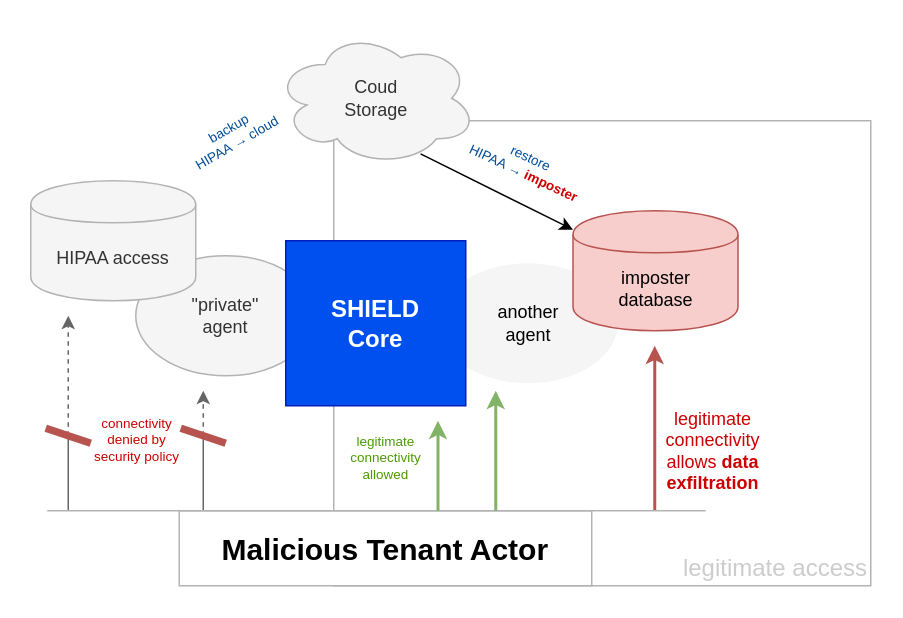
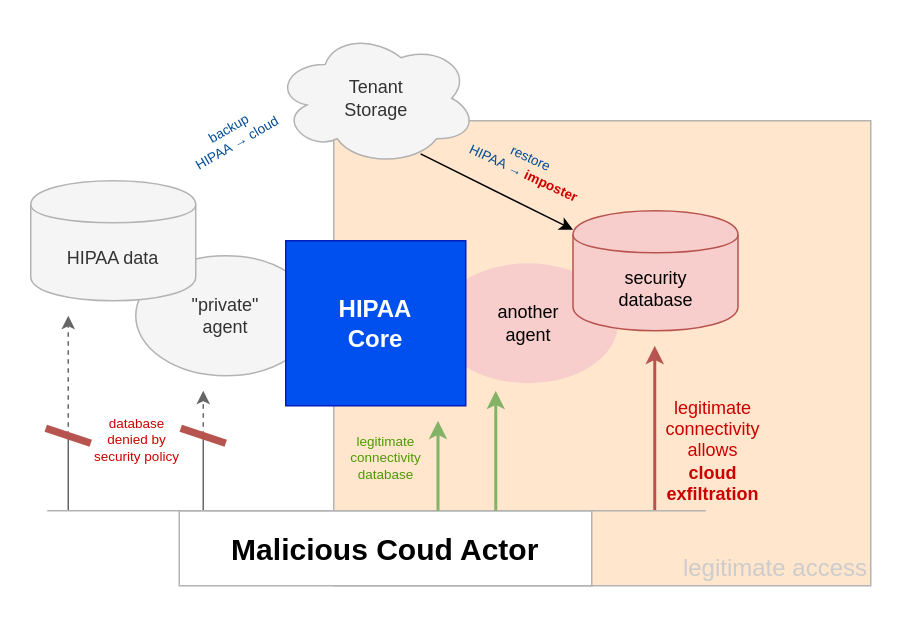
  <mxCell id="0" />
  <mxCell id="1" parent="0" />
- <mxCell id="2" value="legitimate access" style="rounded=0;whiteSpace=wrap;html=1;strokeColor=#B3B3B3;fillColor=#ffffff;fontSize=16;fontColor=#CCCCCC;verticalAlign=bottom;align=right;" vertex="1" parent="1"><mxGeometry x="222" y="80" width="358" height="310" as="geometry" /></mxCell>
+ <mxCell id="2" value="legitimate access" style="rounded=0;whiteSpace=wrap;html=1;strokeColor=#B3B3B3;fillColor=#ffe6cc;fontSize=16;fontColor=#CCCCCC;verticalAlign=bottom;align=right;" vertex="1" parent="1"><mxGeometry x="222" y="80" width="358" height="310" as="geometry" /></mxCell>
  <mxCell id="3" value="&quot;private&quot;&lt;br&gt;agent" style="ellipse;whiteSpace=wrap;html=1;fillColor=#f5f5f5;strokeColor=#B3B3B3;fontColor=#333333;" vertex="1" parent="1"><mxGeometry x="90" y="170" width="120" height="80" as="geometry" /></mxCell>
- <mxCell id="4" value="HIPAA access" style="shape=cylinder;whiteSpace=wrap;html=1;boundedLbl=1;backgroundOutline=1;fillColor=#f5f5f5;strokeColor=#B3B3B3;fontColor=#333333;" vertex="1" parent="1"><mxGeometry x="20" y="120" width="110" height="80" as="geometry" /></mxCell>
- <mxCell id="5" value="another&lt;br&gt;agent" style="ellipse;whiteSpace=wrap;html=1;fillColor=#f5f5f5;strokeColor=none;" vertex="1" parent="1"><mxGeometry x="291.5" y="175" width="120" height="80" as="geometry" /></mxCell>
+ <mxCell id="4" value="HIPAA data" style="shape=cylinder;whiteSpace=wrap;html=1;boundedLbl=1;backgroundOutline=1;fillColor=#f5f5f5;strokeColor=#B3B3B3;fontColor=#333333;" vertex="1" parent="1"><mxGeometry x="20" y="120" width="110" height="80" as="geometry" /></mxCell>
+ <mxCell id="5" value="another&lt;br&gt;agent" style="ellipse;whiteSpace=wrap;html=1;fillColor=#f8cecc;strokeColor=none;" vertex="1" parent="1"><mxGeometry x="291.5" y="175" width="120" height="80" as="geometry" /></mxCell>
  <mxCell id="6" style="rounded=0;orthogonalLoop=1;jettySize=auto;html=1;exitX=0.96;exitY=0.7;exitDx=0;exitDy=0;exitPerimeter=0;" edge="1" parent="1" target="8"><mxGeometry relative="1" as="geometry"><mxPoint x="279.9" y="102.1" as="sourcePoint" /></mxGeometry></mxCell>
- <mxCell id="7" value="Coud&lt;br&gt;Storage" style="ellipse;shape=cloud;whiteSpace=wrap;html=1;fillColor=#f5f5f5;strokeColor=#B3B3B3;fontColor=#333333;" vertex="1" parent="1"><mxGeometry x="182.5" y="20" width="135" height="90" as="geometry" /></mxCell>
- <mxCell id="8" value="imposter&lt;br&gt;database" style="shape=cylinder;whiteSpace=wrap;html=1;boundedLbl=1;backgroundOutline=1;fillColor=#f8cecc;strokeColor=#b85450;" vertex="1" parent="1"><mxGeometry x="381.5" y="140" width="110" height="80" as="geometry" /></mxCell>
- <mxCell id="9" value="Malicious Tenant Actor" style="text;html=1;align=center;verticalAlign=middle;whiteSpace=wrap;rounded=0;fontStyle=1;fontSize=20;fillColor=#ffffff;strokeColor=#B3B3B3;" vertex="1" parent="1"><mxGeometry x="119" y="340" width="275" height="50" as="geometry" /></mxCell>
- <mxCell id="10" value="SHIELD&lt;br style=&quot;font-size: 16px;&quot;&gt;Core" style="rounded=0;whiteSpace=wrap;html=1;fontSize=16;fillColor=#0050ef;strokeColor=#001DBC;fontColor=#ffffff;fontStyle=1" vertex="1" parent="1"><mxGeometry x="190" y="160" width="120" height="110" as="geometry" /></mxCell>
+ <mxCell id="7" value="Tenant&lt;br&gt;Storage" style="ellipse;shape=cloud;whiteSpace=wrap;html=1;fillColor=#f5f5f5;strokeColor=#B3B3B3;fontColor=#333333;" vertex="1" parent="1"><mxGeometry x="182.5" y="20" width="135" height="90" as="geometry" /></mxCell>
+ <mxCell id="8" value="security&lt;br&gt;database" style="shape=cylinder;whiteSpace=wrap;html=1;boundedLbl=1;backgroundOutline=1;fillColor=#f8cecc;strokeColor=#b85450;" vertex="1" parent="1"><mxGeometry x="381.5" y="140" width="110" height="80" as="geometry" /></mxCell>
+ <mxCell id="9" value="Malicious Coud Actor" style="text;html=1;align=center;verticalAlign=middle;whiteSpace=wrap;rounded=0;fontStyle=1;fontSize=20;fillColor=#ffffff;strokeColor=#B3B3B3;" vertex="1" parent="1"><mxGeometry x="119" y="340" width="275" height="50" as="geometry" /></mxCell>
+ <mxCell id="10" value="HIPAA&lt;br style=&quot;font-size: 16px;&quot;&gt;Core" style="rounded=0;whiteSpace=wrap;html=1;fontSize=16;fillColor=#0050ef;strokeColor=#001DBC;fontColor=#ffffff;fontStyle=1" vertex="1" parent="1"><mxGeometry x="190" y="160" width="120" height="110" as="geometry" /></mxCell>
  <mxCell id="11" value="" style="endArrow=classic;html=1;fontSize=20;fillColor=#f8cecc;strokeColor=#b85450;strokeWidth=2;" edge="1" parent="1"><mxGeometry width="50" height="50" relative="1" as="geometry"><mxPoint x="436" y="340" as="sourcePoint" /><mxPoint x="436" y="230" as="targetPoint" /></mxGeometry></mxCell>
  <mxCell id="12" value="" style="group" vertex="1" connectable="0" parent="1"><mxGeometry x="30" y="210" width="30" height="130" as="geometry" /></mxCell>
  <mxCell id="13" value="" style="endArrow=none;html=1;fontSize=20;fillColor=#f5f5f5;strokeColor=#666666;endFill=0;" edge="1" parent="12"><mxGeometry width="50" height="50" relative="1" as="geometry"><mxPoint x="15" y="130" as="sourcePoint" /><mxPoint x="15" y="80" as="targetPoint" /></mxGeometry></mxCell>
  <mxCell id="14" value="" style="endArrow=classic;html=1;fontSize=20;fillColor=#f5f5f5;strokeColor=#666666;dashed=1;" edge="1" parent="12"><mxGeometry width="50" height="50" relative="1" as="geometry"><mxPoint x="15" y="80" as="sourcePoint" /><mxPoint x="15" as="targetPoint" /></mxGeometry></mxCell>
  <mxCell id="15" value="" style="endArrow=none;html=1;fontSize=12;strokeWidth=5;fillColor=#f8cecc;strokeColor=#b85450;" edge="1" parent="12"><mxGeometry width="50" height="50" relative="1" as="geometry"><mxPoint y="75" as="sourcePoint" /><mxPoint x="30" y="85" as="targetPoint" /></mxGeometry></mxCell>
  <mxCell id="16" value="" style="group" vertex="1" connectable="0" parent="1"><mxGeometry x="120" y="260" width="30" height="80" as="geometry" /></mxCell>
  <mxCell id="17" value="" style="endArrow=none;html=1;fontSize=20;fillColor=#f5f5f5;strokeColor=#666666;endFill=0;" edge="1" parent="16"><mxGeometry width="50" height="50" relative="1" as="geometry"><mxPoint x="15" y="80" as="sourcePoint" /><mxPoint x="15" y="30" as="targetPoint" /></mxGeometry></mxCell>
  <mxCell id="18" value="" style="endArrow=classic;html=1;fontSize=20;fillColor=#f5f5f5;strokeColor=#666666;dashed=1;" edge="1" parent="16"><mxGeometry width="50" height="50" relative="1" as="geometry"><mxPoint x="15" y="30" as="sourcePoint" /><mxPoint x="15" as="targetPoint" /></mxGeometry></mxCell>
  <mxCell id="19" value="" style="endArrow=none;html=1;fontSize=12;strokeWidth=5;fillColor=#f8cecc;strokeColor=#b85450;" edge="1" parent="16"><mxGeometry width="50" height="50" relative="1" as="geometry"><mxPoint y="25" as="sourcePoint" /><mxPoint x="30" y="35" as="targetPoint" /></mxGeometry></mxCell>
- <mxCell id="20" value="connectivity&lt;br style=&quot;font-size: 9px;&quot;&gt;denied by security policy" style="text;html=1;strokeColor=none;fillColor=none;align=center;verticalAlign=middle;whiteSpace=wrap;rounded=0;fontSize=9;fontColor=#CC0000;" vertex="1" parent="1"><mxGeometry x="56" y="263" width="70" height="60" as="geometry" /></mxCell>
+ <mxCell id="20" value="database&lt;br style=&quot;font-size: 9px;&quot;&gt;denied by security policy" style="text;html=1;strokeColor=none;fillColor=none;align=center;verticalAlign=middle;whiteSpace=wrap;rounded=0;fontSize=9;fontColor=#CC0000;" vertex="1" parent="1"><mxGeometry x="56" y="263" width="70" height="60" as="geometry" /></mxCell>
  <mxCell id="21" value="" style="endArrow=none;html=1;strokeWidth=1;fontSize=9;fontColor=#CC0000;strokeColor=#B3B3B3;" edge="1" parent="1"><mxGeometry width="50" height="50" relative="1" as="geometry"><mxPoint x="31" y="340" as="sourcePoint" /><mxPoint x="470" y="340" as="targetPoint" /></mxGeometry></mxCell>
  <mxCell id="22" value="" style="endArrow=classic;html=1;fontSize=20;fillColor=#d5e8d4;strokeColor=#82b366;strokeWidth=2;" edge="1" parent="1"><mxGeometry width="50" height="50" relative="1" as="geometry"><mxPoint x="291.5" y="340" as="sourcePoint" /><mxPoint x="291.5" y="280" as="targetPoint" /></mxGeometry></mxCell>
  <mxCell id="23" value="" style="endArrow=classic;html=1;fontSize=20;fillColor=#d5e8d4;strokeColor=#82b366;strokeWidth=2;" edge="1" parent="1"><mxGeometry width="50" height="50" relative="1" as="geometry"><mxPoint x="330" y="340" as="sourcePoint" /><mxPoint x="330" y="260" as="targetPoint" /></mxGeometry></mxCell>
- <mxCell id="24" value="legitimate connectivity allowed" style="text;html=1;strokeColor=none;fillColor=none;align=center;verticalAlign=middle;whiteSpace=wrap;rounded=0;fontSize=9;fontColor=#4D9900;" vertex="1" parent="1"><mxGeometry x="221.5" y="275" width="70" height="60" as="geometry" /></mxCell>
- <mxCell id="25" value="legitimate connectivity allows &lt;b style=&quot;font-size: 12px;&quot;&gt;data exfiltration&lt;/b&gt;" style="text;html=1;strokeColor=none;fillColor=none;align=center;verticalAlign=middle;whiteSpace=wrap;rounded=0;fontSize=12;fontColor=#cc0000;" vertex="1" parent="1"><mxGeometry x="440" y="270" width="70" height="60" as="geometry" /></mxCell>
+ <mxCell id="24" value="legitimate connectivity database" style="text;html=1;strokeColor=none;fillColor=none;align=center;verticalAlign=middle;whiteSpace=wrap;rounded=0;fontSize=9;fontColor=#4D9900;" vertex="1" parent="1"><mxGeometry x="221.5" y="275" width="70" height="60" as="geometry" /></mxCell>
+ <mxCell id="25" value="legitimate connectivity allows &lt;b style=&quot;font-size: 12px;&quot;&gt;cloud exfiltration&lt;/b&gt;" style="text;html=1;strokeColor=none;fillColor=none;align=center;verticalAlign=middle;whiteSpace=wrap;rounded=0;fontSize=12;fontColor=#cc0000;" vertex="1" parent="1"><mxGeometry x="440" y="270" width="70" height="60" as="geometry" /></mxCell>
  <mxCell id="26" value="backup&lt;br&gt;HIPAA&amp;nbsp;→ cloud" style="text;html=1;strokeColor=none;fillColor=none;align=center;verticalAlign=middle;whiteSpace=wrap;rounded=0;fontSize=9;fontColor=#004C99;rotation=-30;" vertex="1" parent="1"><mxGeometry x="120" y="60" width="70" height="60" as="geometry" /></mxCell>
  <mxCell id="27" value="restore&lt;br&gt;HIPAA&amp;nbsp;→ &lt;b&gt;&lt;font color=&quot;#cc0000&quot;&gt;imposter&lt;/font&gt;&lt;/b&gt;" style="text;html=1;strokeColor=none;fillColor=none;align=center;verticalAlign=middle;whiteSpace=wrap;rounded=0;fontSize=9;fontColor=#004C99;rotation=25;" vertex="1" parent="1"><mxGeometry x="307" y="80" width="89" height="60" as="geometry" /></mxCell>
